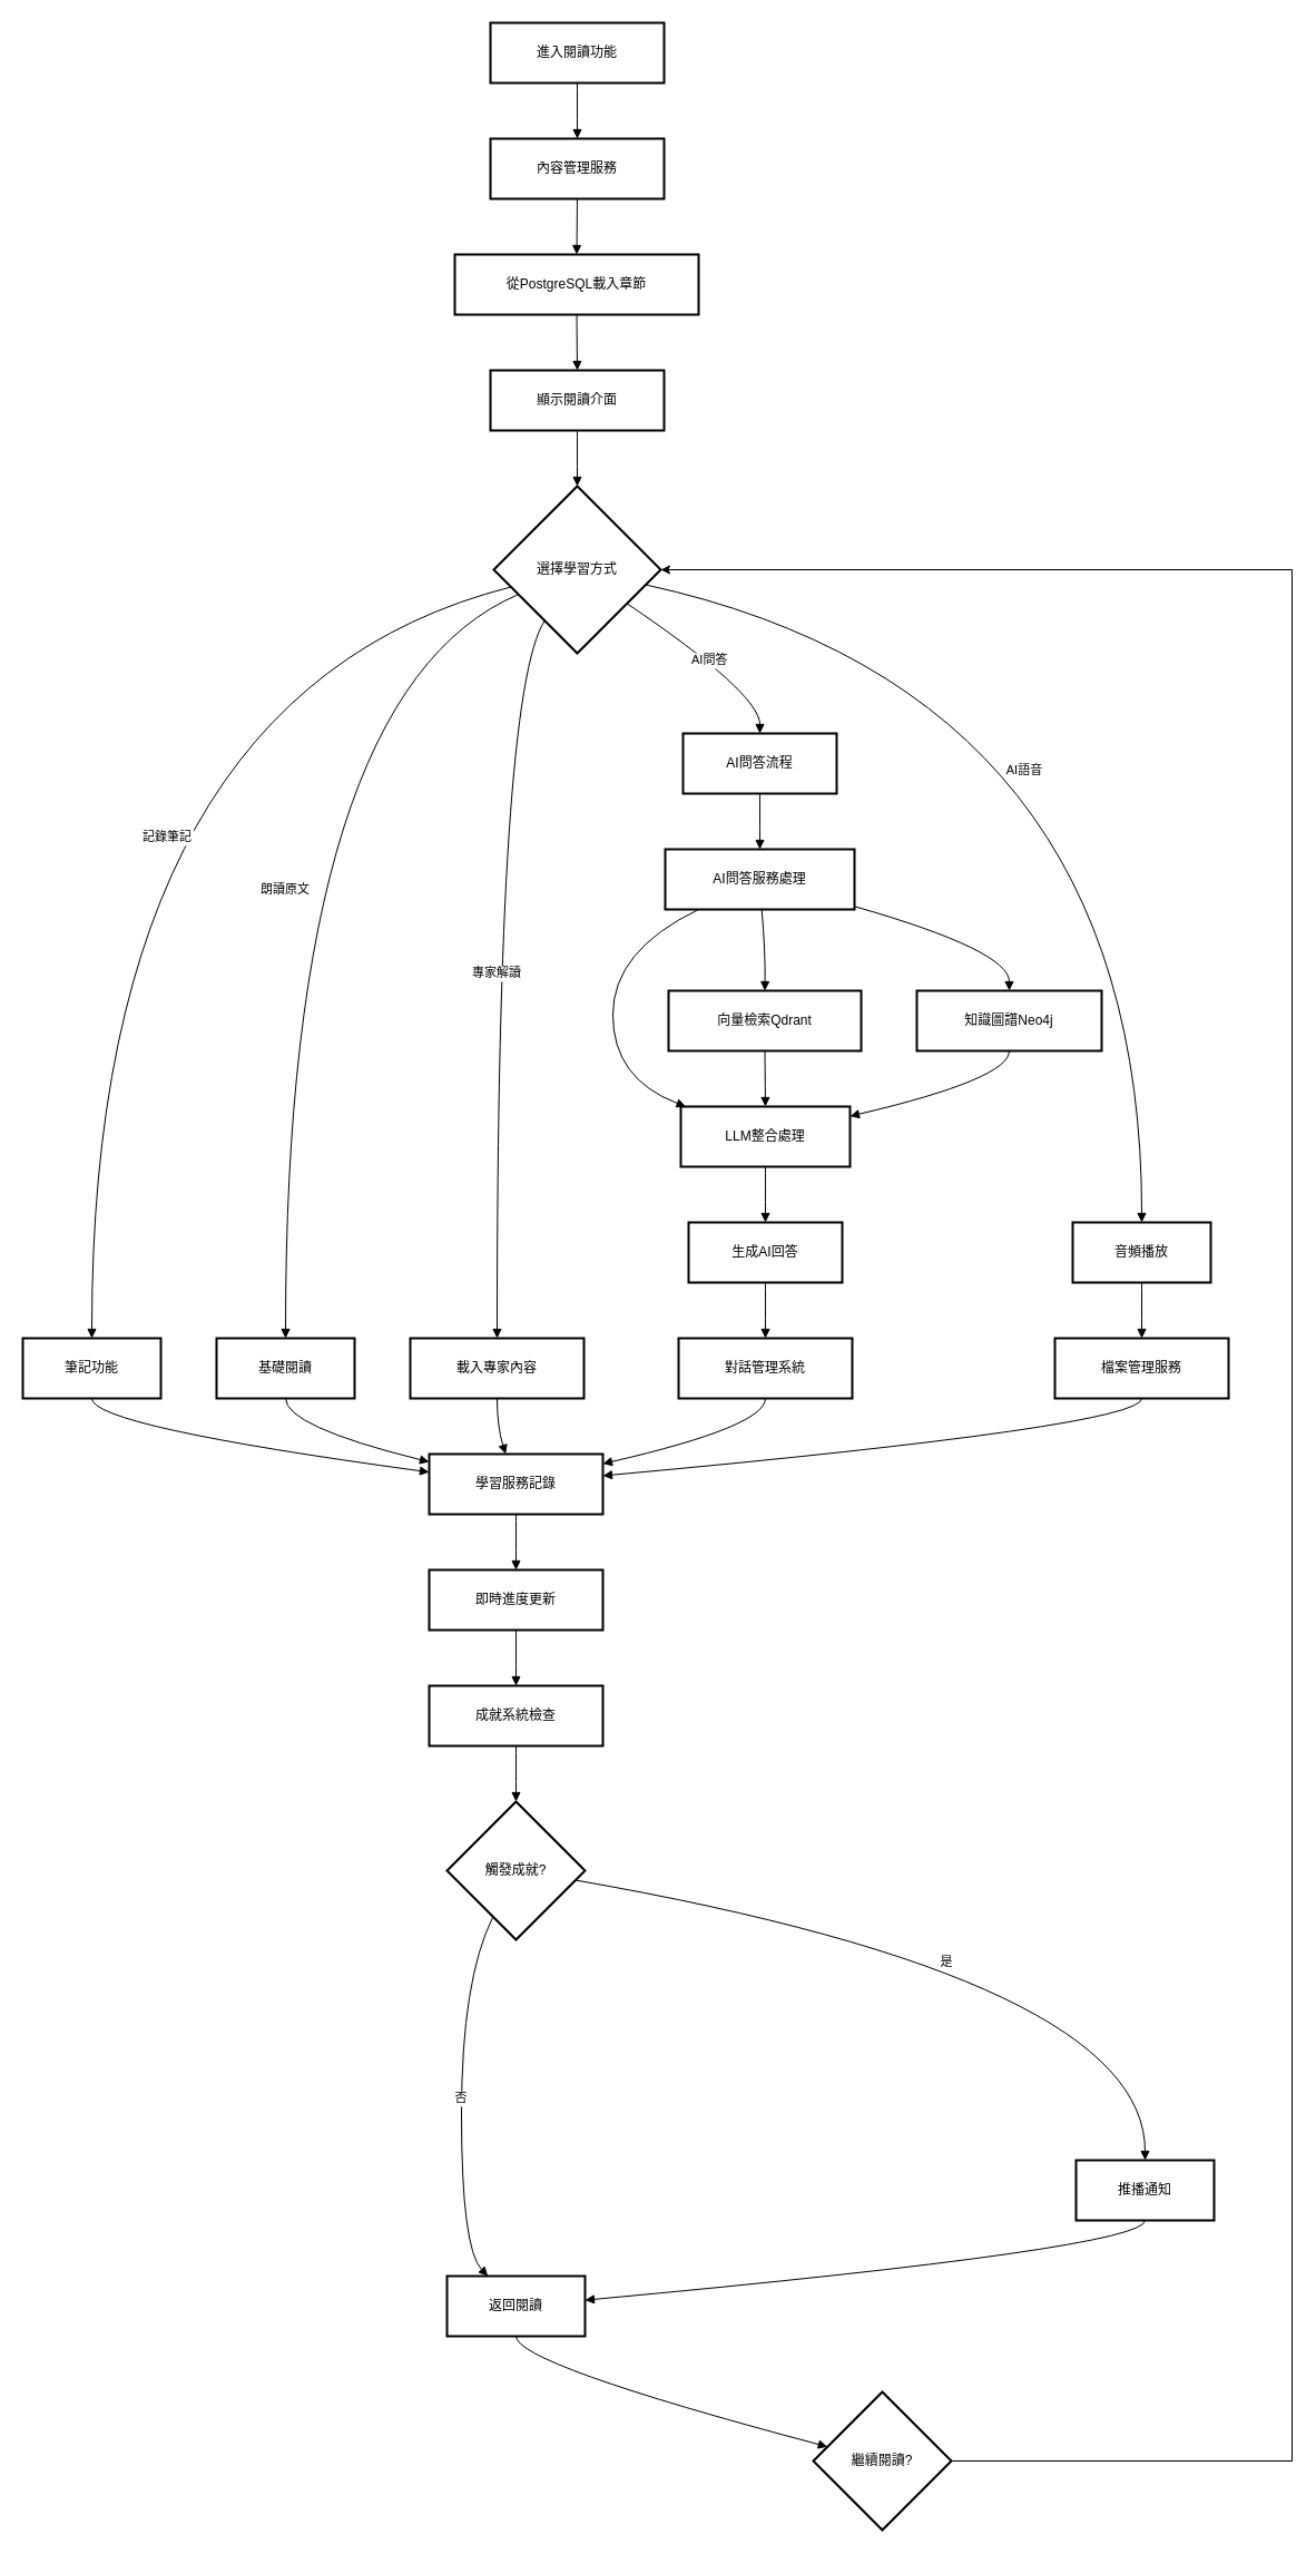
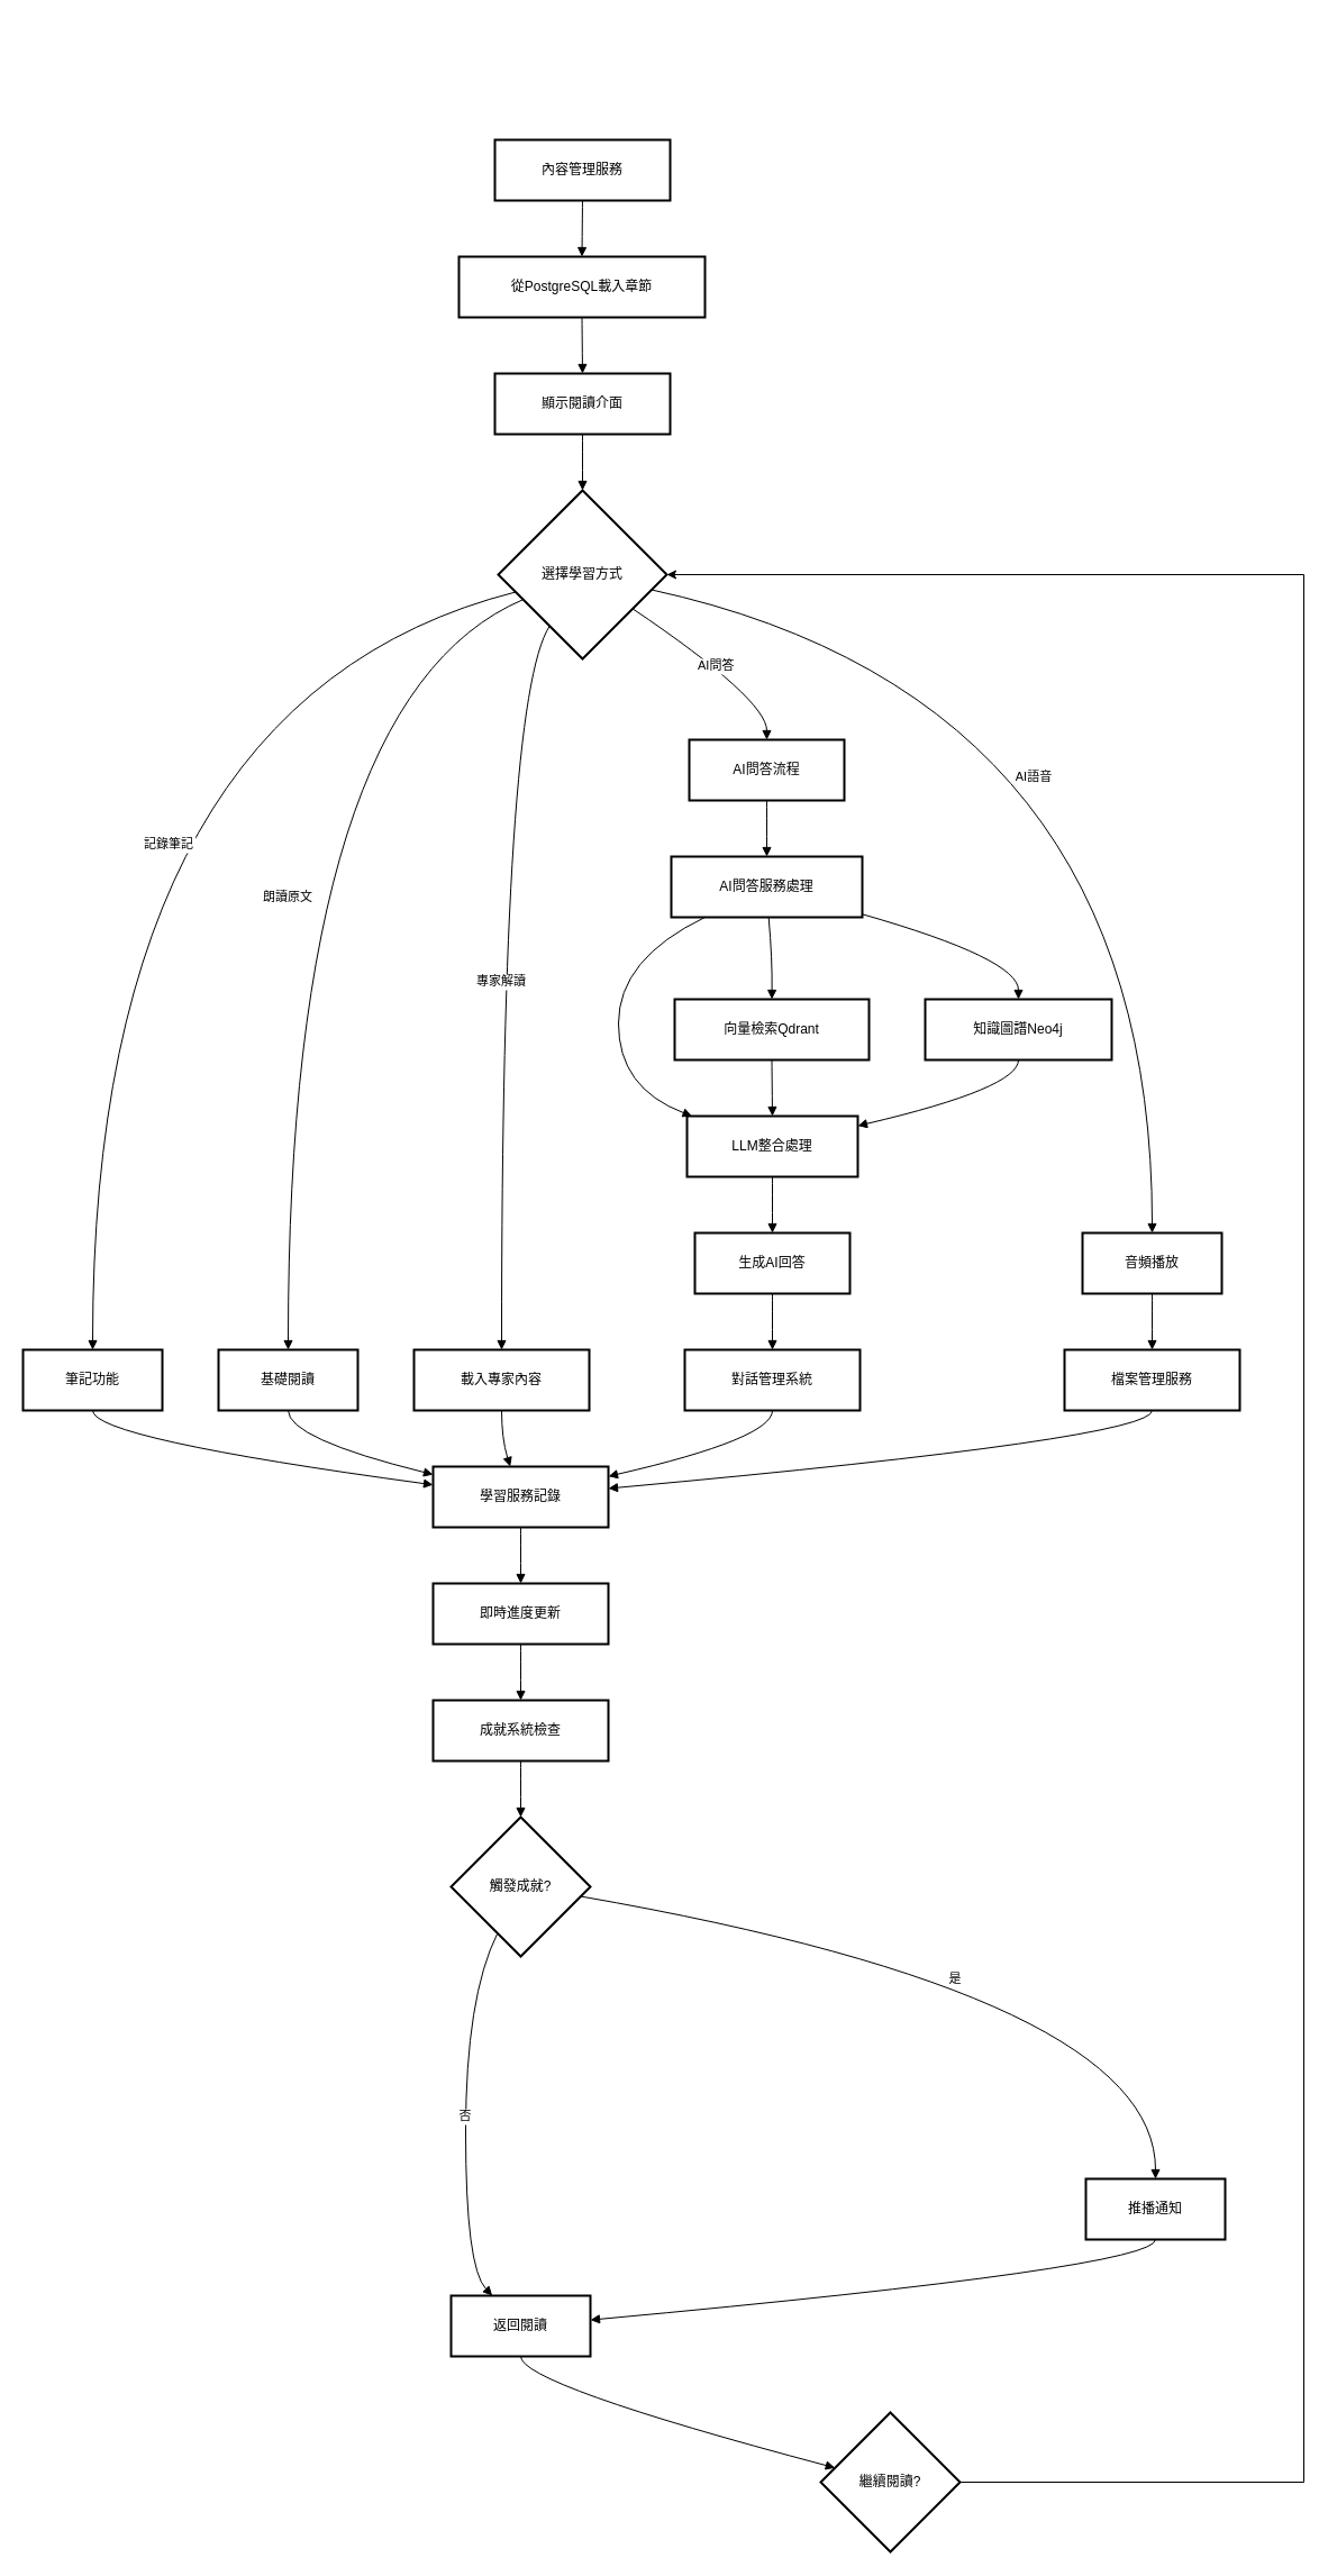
  <mxCell id="0" />
  <mxCell id="1" parent="0" />
- <mxCell id="2" value="進入閱讀功能" style="whiteSpace=wrap;strokeWidth=2;" vertex="1" parent="1"><mxGeometry x="440" y="20" width="156" height="54" as="geometry" /></mxCell>
  <mxCell id="3" value="內容管理服務" style="whiteSpace=wrap;strokeWidth=2;" vertex="1" parent="1"><mxGeometry x="440" y="124" width="156" height="54" as="geometry" /></mxCell>
  <mxCell id="4" value="從PostgreSQL載入章節" style="whiteSpace=wrap;strokeWidth=2;" vertex="1" parent="1"><mxGeometry x="408" y="228" width="219" height="54" as="geometry" /></mxCell>
  <mxCell id="5" value="顯示閱讀介面" style="whiteSpace=wrap;strokeWidth=2;" vertex="1" parent="1"><mxGeometry x="440" y="332" width="156" height="54" as="geometry" /></mxCell>
  <mxCell id="6" value="選擇學習方式" style="rhombus;strokeWidth=2;whiteSpace=wrap;" vertex="1" parent="1"><mxGeometry x="443" y="436" width="150" height="150" as="geometry" /></mxCell>
  <mxCell id="7" value="筆記功能" style="whiteSpace=wrap;strokeWidth=2;" vertex="1" parent="1"><mxGeometry x="20" y="1201" width="124" height="54" as="geometry" /></mxCell>
  <mxCell id="8" value="AI問答流程" style="whiteSpace=wrap;strokeWidth=2;" vertex="1" parent="1"><mxGeometry x="613" y="658" width="138" height="54" as="geometry" /></mxCell>
  <mxCell id="9" value="基礎閱讀" style="whiteSpace=wrap;strokeWidth=2;" vertex="1" parent="1"><mxGeometry x="194" y="1201" width="124" height="54" as="geometry" /></mxCell>
  <mxCell id="10" value="載入專家內容" style="whiteSpace=wrap;strokeWidth=2;" vertex="1" parent="1"><mxGeometry x="368" y="1201" width="156" height="54" as="geometry" /></mxCell>
  <mxCell id="11" value="音頻播放" style="whiteSpace=wrap;strokeWidth=2;" vertex="1" parent="1"><mxGeometry x="963" y="1097" width="124" height="54" as="geometry" /></mxCell>
  <mxCell id="12" value="學習服務記錄" style="whiteSpace=wrap;strokeWidth=2;" vertex="1" parent="1"><mxGeometry x="385" y="1305" width="156" height="54" as="geometry" /></mxCell>
  <mxCell id="13" value="AI問答服務處理" style="whiteSpace=wrap;strokeWidth=2;" vertex="1" parent="1"><mxGeometry x="597" y="762" width="170" height="54" as="geometry" /></mxCell>
  <mxCell id="14" value="檔案管理服務" style="whiteSpace=wrap;strokeWidth=2;" vertex="1" parent="1"><mxGeometry x="947" y="1201" width="156" height="54" as="geometry" /></mxCell>
  <mxCell id="15" value="向量檢索Qdrant" style="whiteSpace=wrap;strokeWidth=2;" vertex="1" parent="1"><mxGeometry x="600" y="889" width="173" height="54" as="geometry" /></mxCell>
  <mxCell id="16" value="知識圖譜Neo4j" style="whiteSpace=wrap;strokeWidth=2;" vertex="1" parent="1"><mxGeometry x="823" y="889" width="166" height="54" as="geometry" /></mxCell>
  <mxCell id="17" value="LLM整合處理" style="whiteSpace=wrap;strokeWidth=2;" vertex="1" parent="1"><mxGeometry x="611" y="993" width="152" height="54" as="geometry" /></mxCell>
  <mxCell id="18" value="生成AI回答" style="whiteSpace=wrap;strokeWidth=2;" vertex="1" parent="1"><mxGeometry x="618" y="1097" width="138" height="54" as="geometry" /></mxCell>
  <mxCell id="19" value="對話管理系統" style="whiteSpace=wrap;strokeWidth=2;" vertex="1" parent="1"><mxGeometry x="609" y="1201" width="156" height="54" as="geometry" /></mxCell>
  <mxCell id="20" value="即時進度更新" style="whiteSpace=wrap;strokeWidth=2;" vertex="1" parent="1"><mxGeometry x="385" y="1409" width="156" height="54" as="geometry" /></mxCell>
  <mxCell id="21" value="成就系統檢查" style="whiteSpace=wrap;strokeWidth=2;" vertex="1" parent="1"><mxGeometry x="385" y="1513" width="156" height="54" as="geometry" /></mxCell>
  <mxCell id="22" value="觸發成就?" style="rhombus;strokeWidth=2;whiteSpace=wrap;" vertex="1" parent="1"><mxGeometry x="401" y="1617" width="124" height="124" as="geometry" /></mxCell>
  <mxCell id="23" value="返回閱讀" style="whiteSpace=wrap;strokeWidth=2;" vertex="1" parent="1"><mxGeometry x="401" y="2043" width="124" height="54" as="geometry" /></mxCell>
  <mxCell id="24" value="推播通知" style="whiteSpace=wrap;strokeWidth=2;" vertex="1" parent="1"><mxGeometry x="966" y="1939" width="124" height="54" as="geometry" /></mxCell>
  <mxCell id="25" style="edgeStyle=orthogonalEdgeStyle;rounded=0;orthogonalLoop=1;jettySize=auto;html=1;exitX=1;exitY=0.5;exitDx=0;exitDy=0;entryX=1;entryY=0.5;entryDx=0;entryDy=0;" edge="1" parent="1" source="26" target="6"><mxGeometry relative="1" as="geometry"><Array as="points"><mxPoint x="1160" y="2209" /><mxPoint x="1160" y="511" /></Array></mxGeometry></mxCell>
  <mxCell id="26" value="繼續閱讀?" style="rhombus;strokeWidth=2;whiteSpace=wrap;" vertex="1" parent="1"><mxGeometry x="730" y="2147" width="124" height="124" as="geometry" /></mxCell>
- <mxCell id="27" value="" style="curved=1;startArrow=none;endArrow=block;exitX=0.5;exitY=1;entryX=0.5;entryY=0;rounded=0;" edge="1" parent="1" source="2" target="3"><mxGeometry relative="1" as="geometry"><Array as="points" /></mxGeometry></mxCell>
  <mxCell id="28" value="" style="curved=1;startArrow=none;endArrow=block;exitX=0.5;exitY=1;entryX=0.5;entryY=0;rounded=0;" edge="1" parent="1" source="3" target="4"><mxGeometry relative="1" as="geometry"><Array as="points" /></mxGeometry></mxCell>
  <mxCell id="29" value="" style="curved=1;startArrow=none;endArrow=block;exitX=0.5;exitY=1;entryX=0.5;entryY=0;rounded=0;" edge="1" parent="1" source="4" target="5"><mxGeometry relative="1" as="geometry"><Array as="points" /></mxGeometry></mxCell>
  <mxCell id="30" value="" style="curved=1;startArrow=none;endArrow=block;exitX=0.5;exitY=1;entryX=0.5;entryY=0;rounded=0;" edge="1" parent="1" source="5" target="6"><mxGeometry relative="1" as="geometry"><Array as="points" /></mxGeometry></mxCell>
  <mxCell id="31" value="記錄筆記" style="curved=1;startArrow=none;endArrow=block;exitX=0;exitY=0.63;entryX=0.5;entryY=0;rounded=0;" edge="1" parent="1" source="6" target="7"><mxGeometry x="0.068" y="68" relative="1" as="geometry"><Array as="points"><mxPoint x="82" y="622" /></Array><mxPoint as="offset" /></mxGeometry></mxCell>
  <mxCell id="32" value="AI問答" style="curved=1;startArrow=none;endArrow=block;exitX=1;exitY=0.84;entryX=0.5;entryY=0.01;rounded=0;" edge="1" parent="1" source="6" target="8"><mxGeometry relative="1" as="geometry"><Array as="points"><mxPoint x="682" y="622" /></Array></mxGeometry></mxCell>
  <mxCell id="33" value="朗讀原文" style="curved=1;startArrow=none;endArrow=block;exitX=0;exitY=0.71;entryX=0.5;entryY=0;rounded=0;" edge="1" parent="1" source="6" target="9"><mxGeometry relative="1" as="geometry"><Array as="points"><mxPoint x="256" y="622" /></Array></mxGeometry></mxCell>
  <mxCell id="34" value="專家解讀" style="curved=1;startArrow=none;endArrow=block;exitX=0.18;exitY=1;entryX=0.5;entryY=0;rounded=0;" edge="1" parent="1" source="6" target="10"><mxGeometry relative="1" as="geometry"><Array as="points"><mxPoint x="446" y="622" /></Array></mxGeometry></mxCell>
  <mxCell id="35" value="AI語音" style="curved=1;startArrow=none;endArrow=block;exitX=1;exitY=0.61;entryX=0.5;entryY=0;rounded=0;" edge="1" parent="1" source="6" target="11"><mxGeometry x="-0.209" y="-89" relative="1" as="geometry"><Array as="points"><mxPoint x="1025" y="622" /></Array><mxPoint as="offset" /></mxGeometry></mxCell>
  <mxCell id="36" value="" style="curved=1;startArrow=none;endArrow=block;exitX=0.5;exitY=1;entryX=0;entryY=0.3;rounded=0;" edge="1" parent="1" source="7" target="12"><mxGeometry relative="1" as="geometry"><Array as="points"><mxPoint x="82" y="1280" /></Array></mxGeometry></mxCell>
  <mxCell id="37" value="" style="curved=1;startArrow=none;endArrow=block;exitX=0.5;exitY=1.01;entryX=0.5;entryY=0.01;rounded=0;" edge="1" parent="1" source="8" target="13"><mxGeometry relative="1" as="geometry"><Array as="points" /></mxGeometry></mxCell>
  <mxCell id="38" value="" style="curved=1;startArrow=none;endArrow=block;exitX=0.5;exitY=1;entryX=0;entryY=0.13;rounded=0;" edge="1" parent="1" source="9" target="12"><mxGeometry relative="1" as="geometry"><Array as="points"><mxPoint x="256" y="1280" /></Array></mxGeometry></mxCell>
  <mxCell id="39" value="" style="curved=1;startArrow=none;endArrow=block;exitX=0.5;exitY=1;entryX=0.44;entryY=0;rounded=0;" edge="1" parent="1" source="10" target="12"><mxGeometry relative="1" as="geometry"><Array as="points"><mxPoint x="446" y="1280" /></Array></mxGeometry></mxCell>
  <mxCell id="40" value="" style="curved=1;startArrow=none;endArrow=block;exitX=0.5;exitY=1;entryX=0.5;entryY=0;rounded=0;" edge="1" parent="1" source="11" target="14"><mxGeometry relative="1" as="geometry"><Array as="points" /></mxGeometry></mxCell>
  <mxCell id="41" value="" style="curved=1;startArrow=none;endArrow=block;exitX=0.51;exitY=1.01;entryX=0.5;entryY=0;rounded=0;" edge="1" parent="1" source="13" target="15"><mxGeometry relative="1" as="geometry"><Array as="points"><mxPoint x="687" y="853" /></Array></mxGeometry></mxCell>
  <mxCell id="42" value="" style="curved=1;startArrow=none;endArrow=block;exitX=1;exitY=0.95;entryX=0.5;entryY=0;rounded=0;" edge="1" parent="1" source="13" target="16"><mxGeometry relative="1" as="geometry"><Array as="points"><mxPoint x="906" y="853" /></Array></mxGeometry></mxCell>
  <mxCell id="43" value="" style="curved=1;startArrow=none;endArrow=block;exitX=0.17;exitY=1.01;entryX=0.03;entryY=0;rounded=0;" edge="1" parent="1" source="13" target="17"><mxGeometry relative="1" as="geometry"><Array as="points"><mxPoint x="550" y="853" /><mxPoint x="550" y="968" /></Array></mxGeometry></mxCell>
  <mxCell id="44" value="" style="curved=1;startArrow=none;endArrow=block;exitX=0.5;exitY=1;entryX=0.5;entryY=0;rounded=0;" edge="1" parent="1" source="15" target="17"><mxGeometry relative="1" as="geometry"><Array as="points" /></mxGeometry></mxCell>
  <mxCell id="45" value="" style="curved=1;startArrow=none;endArrow=block;exitX=0.5;exitY=1;entryX=1;entryY=0.16;rounded=0;" edge="1" parent="1" source="16" target="17"><mxGeometry relative="1" as="geometry"><Array as="points"><mxPoint x="906" y="968" /></Array></mxGeometry></mxCell>
  <mxCell id="46" value="" style="curved=1;startArrow=none;endArrow=block;exitX=0.5;exitY=1;entryX=0.5;entryY=0;rounded=0;" edge="1" parent="1" source="17" target="18"><mxGeometry relative="1" as="geometry"><Array as="points" /></mxGeometry></mxCell>
  <mxCell id="47" value="" style="curved=1;startArrow=none;endArrow=block;exitX=0.5;exitY=1;entryX=0.5;entryY=0;rounded=0;" edge="1" parent="1" source="18" target="19"><mxGeometry relative="1" as="geometry"><Array as="points" /></mxGeometry></mxCell>
  <mxCell id="48" value="" style="curved=1;startArrow=none;endArrow=block;exitX=0.5;exitY=1;entryX=1;entryY=0.16;rounded=0;" edge="1" parent="1" source="19" target="12"><mxGeometry relative="1" as="geometry"><Array as="points"><mxPoint x="687" y="1280" /></Array></mxGeometry></mxCell>
  <mxCell id="49" value="" style="curved=1;startArrow=none;endArrow=block;exitX=0.5;exitY=1;entryX=1;entryY=0.36;rounded=0;" edge="1" parent="1" source="14" target="12"><mxGeometry relative="1" as="geometry"><Array as="points"><mxPoint x="1025" y="1280" /></Array></mxGeometry></mxCell>
  <mxCell id="50" value="" style="curved=1;startArrow=none;endArrow=block;exitX=0.5;exitY=1;entryX=0.5;entryY=0;rounded=0;" edge="1" parent="1" source="12" target="20"><mxGeometry relative="1" as="geometry"><Array as="points" /></mxGeometry></mxCell>
  <mxCell id="51" value="" style="curved=1;startArrow=none;endArrow=block;exitX=0.5;exitY=1;entryX=0.5;entryY=0;rounded=0;" edge="1" parent="1" source="20" target="21"><mxGeometry relative="1" as="geometry"><Array as="points" /></mxGeometry></mxCell>
  <mxCell id="52" value="" style="curved=1;startArrow=none;endArrow=block;exitX=0.5;exitY=1;entryX=0.5;entryY=0;rounded=0;" edge="1" parent="1" source="21" target="22"><mxGeometry relative="1" as="geometry"><Array as="points" /></mxGeometry></mxCell>
  <mxCell id="53" value="是" style="curved=1;startArrow=none;endArrow=block;exitX=1;exitY=0.58;entryX=0.5;entryY=0;rounded=0;entryDx=0;entryDy=0;" edge="1" parent="1" source="22" target="24"><mxGeometry x="0.001" y="-14" relative="1" as="geometry"><Array as="points"><mxPoint x="1028" y="1777" /></Array><mxPoint x="1028" y="1813" as="targetPoint" /><mxPoint as="offset" /></mxGeometry></mxCell>
  <mxCell id="54" value="否" style="curved=1;startArrow=none;endArrow=block;exitX=0.25;exitY=1;entryX=0.3;entryY=0.01;rounded=0;" edge="1" parent="1" source="22" target="23"><mxGeometry relative="1" as="geometry"><Array as="points"><mxPoint x="414" y="1777" /><mxPoint x="414" y="2018" /></Array></mxGeometry></mxCell>
  <mxCell id="55" value="" style="curved=1;startArrow=none;endArrow=block;exitX=0.5;exitY=1.01;entryX=1;entryY=0.4;rounded=0;" edge="1" parent="1" source="24" target="23"><mxGeometry relative="1" as="geometry"><Array as="points"><mxPoint x="1028" y="2018" /></Array></mxGeometry></mxCell>
  <mxCell id="56" value="" style="curved=1;startArrow=none;endArrow=block;exitX=0.5;exitY=1.01;entryX=0;entryY=0.37;rounded=0;" edge="1" parent="1" source="23" target="26"><mxGeometry relative="1" as="geometry"><Array as="points"><mxPoint x="463" y="2122" /></Array></mxGeometry></mxCell>
